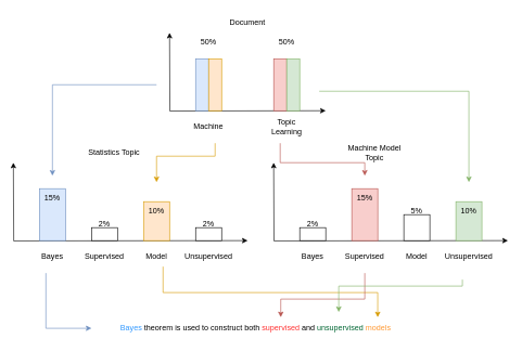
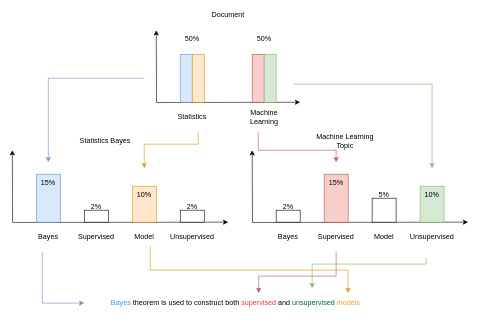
  <mxCell id="0" />
  <mxCell id="1" parent="0" />
  <mxCell id="2" value="" style="endArrow=classic;startArrow=classic;html=1;rounded=0;edgeStyle=orthogonalEdgeStyle;" parent="1" edge="1"><mxGeometry width="50" height="50" relative="1" as="geometry"><mxPoint x="500" y="170" as="sourcePoint" /><mxPoint x="260" y="50" as="targetPoint" /></mxGeometry></mxCell>
  <mxCell id="3" value="" style="rounded=0;whiteSpace=wrap;html=1;fillColor=#f8cecc;strokeColor=#b85450;" parent="1" vertex="1"><mxGeometry x="420" y="90" width="20" height="80" as="geometry" /></mxCell>
- <mxCell id="4" value="Machine" style="text;html=1;strokeColor=none;fillColor=none;align=center;verticalAlign=middle;whiteSpace=wrap;rounded=0;" parent="1" vertex="1"><mxGeometry x="290" y="180" width="60" height="30" as="geometry" /></mxCell>
- <mxCell id="5" value="Topic&lt;br&gt;Learning" style="text;html=1;strokeColor=none;fillColor=none;align=center;verticalAlign=middle;whiteSpace=wrap;rounded=0;" parent="1" vertex="1"><mxGeometry x="410" y="180" width="60" height="30" as="geometry" /></mxCell>
+ <mxCell id="4" value="Statistics" style="text;html=1;strokeColor=none;fillColor=none;align=center;verticalAlign=middle;whiteSpace=wrap;rounded=0;" parent="1" vertex="1"><mxGeometry x="290" y="180" width="60" height="30" as="geometry" /></mxCell>
+ <mxCell id="5" value="Machine&lt;br&gt;Learning" style="text;html=1;strokeColor=none;fillColor=none;align=center;verticalAlign=middle;whiteSpace=wrap;rounded=0;" parent="1" vertex="1"><mxGeometry x="410" y="180" width="60" height="30" as="geometry" /></mxCell>
  <mxCell id="6" value="" style="rounded=0;whiteSpace=wrap;html=1;fillColor=#d5e8d4;strokeColor=#82b366;" parent="1" vertex="1"><mxGeometry x="440" y="90" width="20" height="80" as="geometry" /></mxCell>
  <mxCell id="7" value="" style="endArrow=classic;startArrow=classic;html=1;rounded=0;edgeStyle=orthogonalEdgeStyle;" parent="1" edge="1"><mxGeometry width="50" height="50" relative="1" as="geometry"><mxPoint x="380" y="370" as="sourcePoint" /><mxPoint x="20" y="250" as="targetPoint" /></mxGeometry></mxCell>
  <mxCell id="8" value="" style="rounded=0;whiteSpace=wrap;html=1;fillColor=#dae8fc;strokeColor=#6c8ebf;" parent="1" vertex="1"><mxGeometry x="60" y="290" width="40" height="80" as="geometry" /></mxCell>
  <mxCell id="9" value="" style="rounded=0;whiteSpace=wrap;html=1;" parent="1" vertex="1"><mxGeometry x="140" y="350" width="40" height="20" as="geometry" /></mxCell>
  <mxCell id="10" value="Bayes" style="text;html=1;strokeColor=none;fillColor=none;align=center;verticalAlign=middle;whiteSpace=wrap;rounded=0;" parent="1" vertex="1"><mxGeometry x="50" y="380" width="60" height="30" as="geometry" /></mxCell>
  <mxCell id="11" value="Supervised" style="text;html=1;strokeColor=none;fillColor=none;align=center;verticalAlign=middle;whiteSpace=wrap;rounded=0;" parent="1" vertex="1"><mxGeometry x="130" y="380" width="60" height="30" as="geometry" /></mxCell>
  <mxCell id="12" value="Unsupervised" style="text;html=1;strokeColor=none;fillColor=none;align=center;verticalAlign=middle;whiteSpace=wrap;rounded=0;" parent="1" vertex="1"><mxGeometry x="290" y="380" width="60" height="30" as="geometry" /></mxCell>
  <mxCell id="13" value="" style="rounded=0;whiteSpace=wrap;html=1;" parent="1" vertex="1"><mxGeometry x="300" y="350" width="40" height="20" as="geometry" /></mxCell>
  <mxCell id="14" value="" style="rounded=0;whiteSpace=wrap;html=1;fillColor=#ffe6cc;strokeColor=#d79b00;" parent="1" vertex="1"><mxGeometry x="220" y="310" width="40" height="60" as="geometry" /></mxCell>
  <mxCell id="15" value="Model" style="text;html=1;strokeColor=none;fillColor=none;align=center;verticalAlign=middle;whiteSpace=wrap;rounded=0;" parent="1" vertex="1"><mxGeometry x="210" y="380" width="60" height="30" as="geometry" /></mxCell>
  <mxCell id="16" value="" style="endArrow=classic;startArrow=classic;html=1;rounded=0;edgeStyle=orthogonalEdgeStyle;" parent="1" edge="1"><mxGeometry width="50" height="50" relative="1" as="geometry"><mxPoint x="780" y="370" as="sourcePoint" /><mxPoint x="420" y="250" as="targetPoint" /></mxGeometry></mxCell>
  <mxCell id="17" value="" style="rounded=0;whiteSpace=wrap;html=1;" parent="1" vertex="1"><mxGeometry x="460" y="350" width="40" height="20" as="geometry" /></mxCell>
  <mxCell id="18" value="" style="rounded=0;whiteSpace=wrap;html=1;fillColor=#f8cecc;strokeColor=#b85450;" parent="1" vertex="1"><mxGeometry x="540" y="290" width="40" height="80" as="geometry" /></mxCell>
  <mxCell id="19" value="Bayes" style="text;html=1;strokeColor=none;fillColor=none;align=center;verticalAlign=middle;whiteSpace=wrap;rounded=0;" parent="1" vertex="1"><mxGeometry x="450" y="380" width="60" height="30" as="geometry" /></mxCell>
  <mxCell id="20" value="Supervised" style="text;html=1;strokeColor=none;fillColor=none;align=center;verticalAlign=middle;whiteSpace=wrap;rounded=0;" parent="1" vertex="1"><mxGeometry x="530" y="380" width="60" height="30" as="geometry" /></mxCell>
  <mxCell id="21" value="Unsupervised" style="text;html=1;strokeColor=none;fillColor=none;align=center;verticalAlign=middle;whiteSpace=wrap;rounded=0;" parent="1" vertex="1"><mxGeometry x="690" y="380" width="60" height="30" as="geometry" /></mxCell>
  <mxCell id="22" value="" style="rounded=0;whiteSpace=wrap;html=1;fillColor=#d5e8d4;strokeColor=#82b366;" parent="1" vertex="1"><mxGeometry x="700" y="310" width="40" height="60" as="geometry" /></mxCell>
  <mxCell id="23" value="" style="rounded=0;whiteSpace=wrap;html=1;" parent="1" vertex="1"><mxGeometry x="620" y="330" width="40" height="40" as="geometry" /></mxCell>
  <mxCell id="24" value="Model" style="text;html=1;strokeColor=none;fillColor=none;align=center;verticalAlign=middle;whiteSpace=wrap;rounded=0;" parent="1" vertex="1"><mxGeometry x="610" y="380" width="60" height="30" as="geometry" /></mxCell>
- <mxCell id="25" value="Statistics Topic" style="text;html=1;strokeColor=none;fillColor=none;align=center;verticalAlign=middle;whiteSpace=wrap;rounded=0;" parent="1" vertex="1"><mxGeometry x="120" y="220" width="110" height="30" as="geometry" /></mxCell>
- <mxCell id="26" value="Machine Model Topic" style="text;html=1;strokeColor=none;fillColor=none;align=center;verticalAlign=middle;whiteSpace=wrap;rounded=0;" parent="1" vertex="1"><mxGeometry x="520" y="220" width="110" height="30" as="geometry" /></mxCell>
+ <mxCell id="25" value="Statistics Bayes" style="text;html=1;strokeColor=none;fillColor=none;align=center;verticalAlign=middle;whiteSpace=wrap;rounded=0;" parent="1" vertex="1"><mxGeometry x="120" y="220" width="110" height="30" as="geometry" /></mxCell>
+ <mxCell id="26" value="Machine Learning Topic" style="text;html=1;strokeColor=none;fillColor=none;align=center;verticalAlign=middle;whiteSpace=wrap;rounded=0;" parent="1" vertex="1"><mxGeometry x="520" y="220" width="110" height="30" as="geometry" /></mxCell>
  <mxCell id="27" value="&lt;font color=&quot;#3399ff&quot;&gt;Bayes&lt;/font&gt; theorem is used to construct both &lt;font color=&quot;#ff3333&quot;&gt;supervised&lt;/font&gt; and &lt;font color=&quot;#006633&quot;&gt;unsupervised&lt;/font&gt; &lt;font color=&quot;#ff9933&quot;&gt;models&lt;/font&gt;" style="text;html=1;strokeColor=none;fillColor=none;align=center;verticalAlign=middle;whiteSpace=wrap;rounded=0;" parent="1" vertex="1"><mxGeometry x="140" y="490" width="505" height="30" as="geometry" /></mxCell>
  <mxCell id="28" value="" style="rounded=0;whiteSpace=wrap;html=1;fillColor=#dae8fc;strokeColor=#6c8ebf;" parent="1" vertex="1"><mxGeometry x="300" y="90" width="20" height="80" as="geometry" /></mxCell>
  <mxCell id="29" value="" style="rounded=0;whiteSpace=wrap;html=1;fillColor=#ffe6cc;strokeColor=#d79b00;" parent="1" vertex="1"><mxGeometry x="320" y="90" width="20" height="80" as="geometry" /></mxCell>
  <mxCell id="30" value="" style="endArrow=classic;html=1;rounded=0;edgeStyle=orthogonalEdgeStyle;entryX=0;entryY=0.5;entryDx=0;entryDy=0;fillColor=#dae8fc;strokeColor=#6c8ebf;" parent="1" target="27" edge="1"><mxGeometry width="50" height="50" relative="1" as="geometry"><mxPoint x="70" y="420" as="sourcePoint" /><mxPoint x="90" y="450" as="targetPoint" /><Array as="points"><mxPoint x="70" y="505" /></Array></mxGeometry></mxCell>
  <mxCell id="31" value="" style="endArrow=classic;html=1;rounded=0;edgeStyle=orthogonalEdgeStyle;fillColor=#dae8fc;strokeColor=#6c8ebf;" parent="1" edge="1"><mxGeometry width="50" height="50" relative="1" as="geometry"><mxPoint x="240" y="130" as="sourcePoint" /><mxPoint x="80" y="270" as="targetPoint" /><Array as="points"><mxPoint x="80" y="130" /></Array></mxGeometry></mxCell>
  <mxCell id="32" value="" style="endArrow=classic;html=1;rounded=0;edgeStyle=orthogonalEdgeStyle;fillColor=#ffe6cc;strokeColor=#d79b00;" parent="1" edge="1"><mxGeometry width="50" height="50" relative="1" as="geometry"><mxPoint x="330" y="220" as="sourcePoint" /><mxPoint x="240" y="280" as="targetPoint" /><Array as="points"><mxPoint x="240" y="240" /><mxPoint x="240" y="280" /></Array></mxGeometry></mxCell>
  <mxCell id="33" value="" style="endArrow=classic;html=1;rounded=0;edgeStyle=orthogonalEdgeStyle;fillColor=#ffe6cc;strokeColor=#d79b00;entryX=0.871;entryY=-0.067;entryDx=0;entryDy=0;entryPerimeter=0;" parent="1" target="27" edge="1"><mxGeometry width="50" height="50" relative="1" as="geometry"><mxPoint x="250" y="410" as="sourcePoint" /><mxPoint x="250" y="290" as="targetPoint" /><Array as="points"><mxPoint x="250" y="450" /><mxPoint x="580" y="450" /></Array></mxGeometry></mxCell>
  <mxCell id="34" value="" style="endArrow=classic;html=1;rounded=0;edgeStyle=orthogonalEdgeStyle;fillColor=#f8cecc;strokeColor=#b85450;" parent="1" edge="1"><mxGeometry width="50" height="50" relative="1" as="geometry"><mxPoint x="430" y="220" as="sourcePoint" /><mxPoint x="560" y="270" as="targetPoint" /><Array as="points"><mxPoint x="430" y="250" /><mxPoint x="560" y="250" /></Array></mxGeometry></mxCell>
  <mxCell id="35" value="" style="endArrow=classic;html=1;rounded=0;edgeStyle=orthogonalEdgeStyle;fillColor=#d5e8d4;strokeColor=#82b366;" parent="1" edge="1"><mxGeometry width="50" height="50" relative="1" as="geometry"><mxPoint x="490" y="140" as="sourcePoint" /><mxPoint x="720" y="280" as="targetPoint" /><Array as="points"><mxPoint x="720" y="140" /></Array></mxGeometry></mxCell>
  <mxCell id="36" value="" style="endArrow=classic;html=1;rounded=0;edgeStyle=orthogonalEdgeStyle;fillColor=#f8cecc;strokeColor=#b85450;entryX=0.576;entryY=-0.067;entryDx=0;entryDy=0;entryPerimeter=0;" parent="1" target="27" edge="1"><mxGeometry width="50" height="50" relative="1" as="geometry"><mxPoint x="560" y="420" as="sourcePoint" /><mxPoint x="589.855" y="497.99" as="targetPoint" /><Array as="points"><mxPoint x="560" y="460" /><mxPoint x="431" y="460" /></Array></mxGeometry></mxCell>
  <mxCell id="37" value="" style="endArrow=classic;html=1;rounded=0;edgeStyle=orthogonalEdgeStyle;fillColor=#d5e8d4;strokeColor=#82b366;" parent="1" edge="1"><mxGeometry width="50" height="50" relative="1" as="geometry"><mxPoint x="710" y="430" as="sourcePoint" /><mxPoint x="520" y="480" as="targetPoint" /><Array as="points"><mxPoint x="710" y="440" /><mxPoint x="520" y="440" /></Array></mxGeometry></mxCell>
  <mxCell id="38" value="50%" style="text;html=1;strokeColor=none;fillColor=none;align=center;verticalAlign=middle;whiteSpace=wrap;rounded=0;" vertex="1" parent="1"><mxGeometry x="290" y="50" width="60" height="30" as="geometry" /></mxCell>
  <mxCell id="39" value="50%" style="text;html=1;strokeColor=none;fillColor=none;align=center;verticalAlign=middle;whiteSpace=wrap;rounded=0;" vertex="1" parent="1"><mxGeometry x="410" y="50" width="60" height="30" as="geometry" /></mxCell>
  <mxCell id="40" value="15%" style="text;html=1;strokeColor=none;fillColor=none;align=center;verticalAlign=middle;whiteSpace=wrap;rounded=0;" vertex="1" parent="1"><mxGeometry x="50" y="290" width="60" height="30" as="geometry" /></mxCell>
  <mxCell id="41" value="10%" style="text;html=1;strokeColor=none;fillColor=none;align=center;verticalAlign=middle;whiteSpace=wrap;rounded=0;" vertex="1" parent="1"><mxGeometry x="210" y="310" width="60" height="30" as="geometry" /></mxCell>
  <mxCell id="42" value="2%" style="text;html=1;strokeColor=none;fillColor=none;align=center;verticalAlign=middle;whiteSpace=wrap;rounded=0;" vertex="1" parent="1"><mxGeometry x="130" y="330" width="60" height="30" as="geometry" /></mxCell>
  <mxCell id="43" value="2%" style="text;html=1;strokeColor=none;fillColor=none;align=center;verticalAlign=middle;whiteSpace=wrap;rounded=0;" vertex="1" parent="1"><mxGeometry x="290" y="330" width="60" height="30" as="geometry" /></mxCell>
  <mxCell id="44" value="2%" style="text;html=1;strokeColor=none;fillColor=none;align=center;verticalAlign=middle;whiteSpace=wrap;rounded=0;" vertex="1" parent="1"><mxGeometry x="450" y="330" width="60" height="30" as="geometry" /></mxCell>
  <mxCell id="45" value="5%" style="text;html=1;strokeColor=none;fillColor=none;align=center;verticalAlign=middle;whiteSpace=wrap;rounded=0;" vertex="1" parent="1"><mxGeometry x="610" y="310" width="60" height="30" as="geometry" /></mxCell>
  <mxCell id="46" value="15%" style="text;html=1;strokeColor=none;fillColor=none;align=center;verticalAlign=middle;whiteSpace=wrap;rounded=0;" vertex="1" parent="1"><mxGeometry x="530" y="290" width="60" height="30" as="geometry" /></mxCell>
  <mxCell id="47" value="10%" style="text;html=1;strokeColor=none;fillColor=none;align=center;verticalAlign=middle;whiteSpace=wrap;rounded=0;" vertex="1" parent="1"><mxGeometry x="690" y="310" width="60" height="30" as="geometry" /></mxCell>
- <mxCell id="48" value="Document" style="text;html=1;strokeColor=none;fillColor=none;align=center;verticalAlign=middle;whiteSpace=wrap;rounded=0;" vertex="1" parent="1"><mxGeometry x="350" y="20" width="60" height="30" as="geometry" /></mxCell>
+ <mxCell id="48" value="Document" style="text;html=1;strokeColor=none;fillColor=none;align=center;verticalAlign=middle;whiteSpace=wrap;rounded=0;" vertex="1" parent="1"><mxGeometry x="350" y="10" width="60" height="30" as="geometry" /></mxCell>
